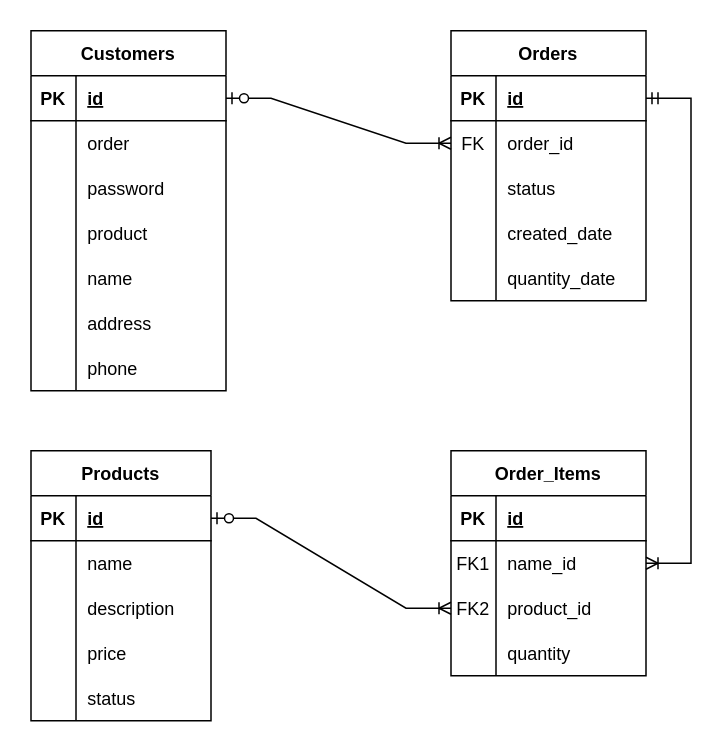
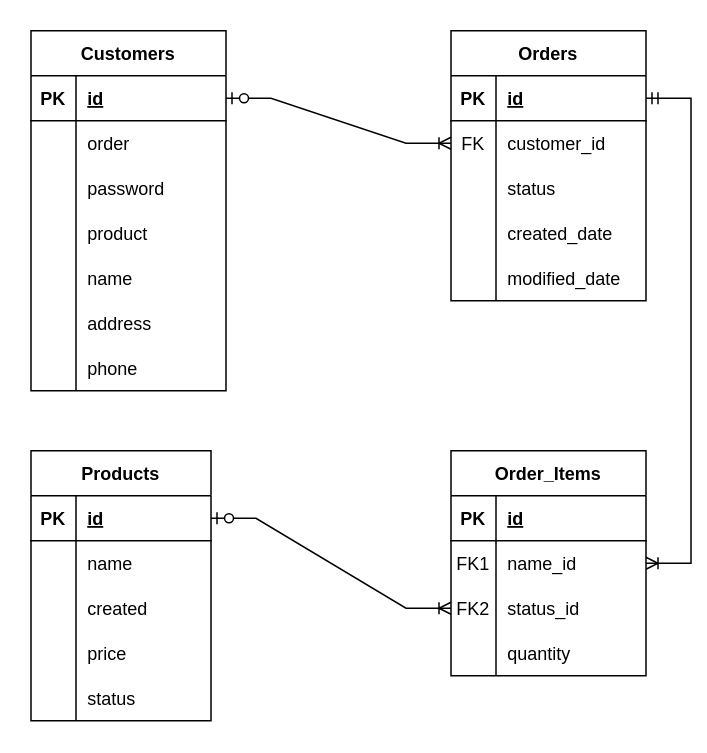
  <mxCell id="0" />
  <mxCell id="1" parent="0" />
  <mxCell id="2" value="Customers" style="shape=table;startSize=30;container=1;collapsible=1;childLayout=tableLayout;fixedRows=1;rowLines=0;fontStyle=1;align=center;resizeLast=1;" parent="1" vertex="1"><mxGeometry x="20" y="20" width="130" height="240" as="geometry" /></mxCell>
  <mxCell id="3" value="" style="shape=tableRow;horizontal=0;startSize=0;swimlaneHead=0;swimlaneBody=0;fillColor=none;collapsible=0;dropTarget=0;points=[[0,0.5],[1,0.5]];portConstraint=eastwest;top=0;left=0;right=0;bottom=1;" parent="2" vertex="1"><mxGeometry y="30" width="130" height="30" as="geometry" /></mxCell>
  <mxCell id="4" value="PK" style="shape=partialRectangle;connectable=0;fillColor=none;top=0;left=0;bottom=0;right=0;fontStyle=1;overflow=hidden;" parent="3" vertex="1"><mxGeometry width="30" height="30" as="geometry"><mxRectangle width="30" height="30" as="alternateBounds" /></mxGeometry></mxCell>
  <mxCell id="5" value="id" style="shape=partialRectangle;connectable=0;fillColor=none;top=0;left=0;bottom=0;right=0;align=left;spacingLeft=6;fontStyle=5;overflow=hidden;" parent="3" vertex="1"><mxGeometry x="30" width="100" height="30" as="geometry"><mxRectangle width="100" height="30" as="alternateBounds" /></mxGeometry></mxCell>
  <mxCell id="6" value="" style="shape=tableRow;horizontal=0;startSize=0;swimlaneHead=0;swimlaneBody=0;fillColor=none;collapsible=0;dropTarget=0;points=[[0,0.5],[1,0.5]];portConstraint=eastwest;top=0;left=0;right=0;bottom=0;" parent="2" vertex="1"><mxGeometry y="60" width="130" height="30" as="geometry" /></mxCell>
  <mxCell id="7" value="" style="shape=partialRectangle;connectable=0;fillColor=none;top=0;left=0;bottom=0;right=0;editable=1;overflow=hidden;" parent="6" vertex="1"><mxGeometry width="30" height="30" as="geometry"><mxRectangle width="30" height="30" as="alternateBounds" /></mxGeometry></mxCell>
  <mxCell id="8" value="order" style="shape=partialRectangle;connectable=0;fillColor=none;top=0;left=0;bottom=0;right=0;align=left;spacingLeft=6;overflow=hidden;" parent="6" vertex="1"><mxGeometry x="30" width="100" height="30" as="geometry"><mxRectangle width="100" height="30" as="alternateBounds" /></mxGeometry></mxCell>
  <mxCell id="9" value="" style="shape=tableRow;horizontal=0;startSize=0;swimlaneHead=0;swimlaneBody=0;fillColor=none;collapsible=0;dropTarget=0;points=[[0,0.5],[1,0.5]];portConstraint=eastwest;top=0;left=0;right=0;bottom=0;" parent="2" vertex="1"><mxGeometry y="90" width="130" height="30" as="geometry" /></mxCell>
  <mxCell id="10" value="" style="shape=partialRectangle;connectable=0;fillColor=none;top=0;left=0;bottom=0;right=0;editable=1;overflow=hidden;" parent="9" vertex="1"><mxGeometry width="30" height="30" as="geometry"><mxRectangle width="30" height="30" as="alternateBounds" /></mxGeometry></mxCell>
  <mxCell id="11" value="password" style="shape=partialRectangle;connectable=0;fillColor=none;top=0;left=0;bottom=0;right=0;align=left;spacingLeft=6;overflow=hidden;" parent="9" vertex="1"><mxGeometry x="30" width="100" height="30" as="geometry"><mxRectangle width="100" height="30" as="alternateBounds" /></mxGeometry></mxCell>
  <mxCell id="12" value="" style="shape=tableRow;horizontal=0;startSize=0;swimlaneHead=0;swimlaneBody=0;fillColor=none;collapsible=0;dropTarget=0;points=[[0,0.5],[1,0.5]];portConstraint=eastwest;top=0;left=0;right=0;bottom=0;" parent="2" vertex="1"><mxGeometry y="120" width="130" height="30" as="geometry" /></mxCell>
  <mxCell id="13" value="" style="shape=partialRectangle;connectable=0;fillColor=none;top=0;left=0;bottom=0;right=0;editable=1;overflow=hidden;" parent="12" vertex="1"><mxGeometry width="30" height="30" as="geometry"><mxRectangle width="30" height="30" as="alternateBounds" /></mxGeometry></mxCell>
  <mxCell id="14" value="product" style="shape=partialRectangle;connectable=0;fillColor=none;top=0;left=0;bottom=0;right=0;align=left;spacingLeft=6;overflow=hidden;" parent="12" vertex="1"><mxGeometry x="30" width="100" height="30" as="geometry"><mxRectangle width="100" height="30" as="alternateBounds" /></mxGeometry></mxCell>
  <mxCell id="15" value="" style="shape=tableRow;horizontal=0;startSize=0;swimlaneHead=0;swimlaneBody=0;fillColor=none;collapsible=0;dropTarget=0;points=[[0,0.5],[1,0.5]];portConstraint=eastwest;top=0;left=0;right=0;bottom=0;" parent="2" vertex="1"><mxGeometry y="150" width="130" height="30" as="geometry" /></mxCell>
  <mxCell id="16" value="" style="shape=partialRectangle;connectable=0;fillColor=none;top=0;left=0;bottom=0;right=0;editable=1;overflow=hidden;" parent="15" vertex="1"><mxGeometry width="30" height="30" as="geometry"><mxRectangle width="30" height="30" as="alternateBounds" /></mxGeometry></mxCell>
  <mxCell id="17" value="name" style="shape=partialRectangle;connectable=0;fillColor=none;top=0;left=0;bottom=0;right=0;align=left;spacingLeft=6;overflow=hidden;" parent="15" vertex="1"><mxGeometry x="30" width="100" height="30" as="geometry"><mxRectangle width="100" height="30" as="alternateBounds" /></mxGeometry></mxCell>
  <mxCell id="18" style="shape=tableRow;horizontal=0;startSize=0;swimlaneHead=0;swimlaneBody=0;fillColor=none;collapsible=0;dropTarget=0;points=[[0,0.5],[1,0.5]];portConstraint=eastwest;top=0;left=0;right=0;bottom=0;" parent="2" vertex="1"><mxGeometry y="180" width="130" height="30" as="geometry" /></mxCell>
  <mxCell id="19" style="shape=partialRectangle;connectable=0;fillColor=none;top=0;left=0;bottom=0;right=0;editable=1;overflow=hidden;" parent="18" vertex="1"><mxGeometry width="30" height="30" as="geometry"><mxRectangle width="30" height="30" as="alternateBounds" /></mxGeometry></mxCell>
  <mxCell id="20" value="address" style="shape=partialRectangle;connectable=0;fillColor=none;top=0;left=0;bottom=0;right=0;align=left;spacingLeft=6;overflow=hidden;" parent="18" vertex="1"><mxGeometry x="30" width="100" height="30" as="geometry"><mxRectangle width="100" height="30" as="alternateBounds" /></mxGeometry></mxCell>
  <mxCell id="21" style="shape=tableRow;horizontal=0;startSize=0;swimlaneHead=0;swimlaneBody=0;fillColor=none;collapsible=0;dropTarget=0;points=[[0,0.5],[1,0.5]];portConstraint=eastwest;top=0;left=0;right=0;bottom=0;" parent="2" vertex="1"><mxGeometry y="210" width="130" height="30" as="geometry" /></mxCell>
  <mxCell id="22" style="shape=partialRectangle;connectable=0;fillColor=none;top=0;left=0;bottom=0;right=0;editable=1;overflow=hidden;" parent="21" vertex="1"><mxGeometry width="30" height="30" as="geometry"><mxRectangle width="30" height="30" as="alternateBounds" /></mxGeometry></mxCell>
  <mxCell id="23" value="phone" style="shape=partialRectangle;connectable=0;fillColor=none;top=0;left=0;bottom=0;right=0;align=left;spacingLeft=6;overflow=hidden;" parent="21" vertex="1"><mxGeometry x="30" width="100" height="30" as="geometry"><mxRectangle width="100" height="30" as="alternateBounds" /></mxGeometry></mxCell>
  <mxCell id="24" value="Products" style="shape=table;startSize=30;container=1;collapsible=1;childLayout=tableLayout;fixedRows=1;rowLines=0;fontStyle=1;align=center;resizeLast=1;" parent="1" vertex="1"><mxGeometry x="20" y="300" width="120" height="180" as="geometry" /></mxCell>
  <mxCell id="25" value="" style="shape=tableRow;horizontal=0;startSize=0;swimlaneHead=0;swimlaneBody=0;fillColor=none;collapsible=0;dropTarget=0;points=[[0,0.5],[1,0.5]];portConstraint=eastwest;top=0;left=0;right=0;bottom=1;" parent="24" vertex="1"><mxGeometry y="30" width="120" height="30" as="geometry" /></mxCell>
  <mxCell id="26" value="PK" style="shape=partialRectangle;connectable=0;fillColor=none;top=0;left=0;bottom=0;right=0;fontStyle=1;overflow=hidden;" parent="25" vertex="1"><mxGeometry width="30" height="30" as="geometry"><mxRectangle width="30" height="30" as="alternateBounds" /></mxGeometry></mxCell>
  <mxCell id="27" value="id" style="shape=partialRectangle;connectable=0;fillColor=none;top=0;left=0;bottom=0;right=0;align=left;spacingLeft=6;fontStyle=5;overflow=hidden;" parent="25" vertex="1"><mxGeometry x="30" width="90" height="30" as="geometry"><mxRectangle width="90" height="30" as="alternateBounds" /></mxGeometry></mxCell>
  <mxCell id="28" value="" style="shape=tableRow;horizontal=0;startSize=0;swimlaneHead=0;swimlaneBody=0;fillColor=none;collapsible=0;dropTarget=0;points=[[0,0.5],[1,0.5]];portConstraint=eastwest;top=0;left=0;right=0;bottom=0;" parent="24" vertex="1"><mxGeometry y="60" width="120" height="30" as="geometry" /></mxCell>
  <mxCell id="29" value="" style="shape=partialRectangle;connectable=0;fillColor=none;top=0;left=0;bottom=0;right=0;editable=1;overflow=hidden;" parent="28" vertex="1"><mxGeometry width="30" height="30" as="geometry"><mxRectangle width="30" height="30" as="alternateBounds" /></mxGeometry></mxCell>
  <mxCell id="30" value="name" style="shape=partialRectangle;connectable=0;fillColor=none;top=0;left=0;bottom=0;right=0;align=left;spacingLeft=6;overflow=hidden;" parent="28" vertex="1"><mxGeometry x="30" width="90" height="30" as="geometry"><mxRectangle width="90" height="30" as="alternateBounds" /></mxGeometry></mxCell>
  <mxCell id="31" value="" style="shape=tableRow;horizontal=0;startSize=0;swimlaneHead=0;swimlaneBody=0;fillColor=none;collapsible=0;dropTarget=0;points=[[0,0.5],[1,0.5]];portConstraint=eastwest;top=0;left=0;right=0;bottom=0;" parent="24" vertex="1"><mxGeometry y="90" width="120" height="30" as="geometry" /></mxCell>
  <mxCell id="32" value="" style="shape=partialRectangle;connectable=0;fillColor=none;top=0;left=0;bottom=0;right=0;editable=1;overflow=hidden;" parent="31" vertex="1"><mxGeometry width="30" height="30" as="geometry"><mxRectangle width="30" height="30" as="alternateBounds" /></mxGeometry></mxCell>
- <mxCell id="33" value="description" style="shape=partialRectangle;connectable=0;fillColor=none;top=0;left=0;bottom=0;right=0;align=left;spacingLeft=6;overflow=hidden;" parent="31" vertex="1"><mxGeometry x="30" width="90" height="30" as="geometry"><mxRectangle width="90" height="30" as="alternateBounds" /></mxGeometry></mxCell>
+ <mxCell id="33" value="created" style="shape=partialRectangle;connectable=0;fillColor=none;top=0;left=0;bottom=0;right=0;align=left;spacingLeft=6;overflow=hidden;" parent="31" vertex="1"><mxGeometry x="30" width="90" height="30" as="geometry"><mxRectangle width="90" height="30" as="alternateBounds" /></mxGeometry></mxCell>
  <mxCell id="34" value="" style="shape=tableRow;horizontal=0;startSize=0;swimlaneHead=0;swimlaneBody=0;fillColor=none;collapsible=0;dropTarget=0;points=[[0,0.5],[1,0.5]];portConstraint=eastwest;top=0;left=0;right=0;bottom=0;" parent="24" vertex="1"><mxGeometry y="120" width="120" height="30" as="geometry" /></mxCell>
  <mxCell id="35" value="" style="shape=partialRectangle;connectable=0;fillColor=none;top=0;left=0;bottom=0;right=0;editable=1;overflow=hidden;" parent="34" vertex="1"><mxGeometry width="30" height="30" as="geometry"><mxRectangle width="30" height="30" as="alternateBounds" /></mxGeometry></mxCell>
  <mxCell id="36" value="price" style="shape=partialRectangle;connectable=0;fillColor=none;top=0;left=0;bottom=0;right=0;align=left;spacingLeft=6;overflow=hidden;" parent="34" vertex="1"><mxGeometry x="30" width="90" height="30" as="geometry"><mxRectangle width="90" height="30" as="alternateBounds" /></mxGeometry></mxCell>
  <mxCell id="37" style="shape=tableRow;horizontal=0;startSize=0;swimlaneHead=0;swimlaneBody=0;fillColor=none;collapsible=0;dropTarget=0;points=[[0,0.5],[1,0.5]];portConstraint=eastwest;top=0;left=0;right=0;bottom=0;" parent="24" vertex="1"><mxGeometry y="150" width="120" height="30" as="geometry" /></mxCell>
  <mxCell id="38" style="shape=partialRectangle;connectable=0;fillColor=none;top=0;left=0;bottom=0;right=0;editable=1;overflow=hidden;" parent="37" vertex="1"><mxGeometry width="30" height="30" as="geometry"><mxRectangle width="30" height="30" as="alternateBounds" /></mxGeometry></mxCell>
  <mxCell id="39" value="status" style="shape=partialRectangle;connectable=0;fillColor=none;top=0;left=0;bottom=0;right=0;align=left;spacingLeft=6;overflow=hidden;" parent="37" vertex="1"><mxGeometry x="30" width="90" height="30" as="geometry"><mxRectangle width="90" height="30" as="alternateBounds" /></mxGeometry></mxCell>
  <mxCell id="40" value="Orders" style="shape=table;startSize=30;container=1;collapsible=1;childLayout=tableLayout;fixedRows=1;rowLines=0;fontStyle=1;align=center;resizeLast=1;" parent="1" vertex="1"><mxGeometry x="300" y="20" width="130" height="180" as="geometry" /></mxCell>
  <mxCell id="41" value="" style="shape=tableRow;horizontal=0;startSize=0;swimlaneHead=0;swimlaneBody=0;fillColor=none;collapsible=0;dropTarget=0;points=[[0,0.5],[1,0.5]];portConstraint=eastwest;top=0;left=0;right=0;bottom=1;" parent="40" vertex="1"><mxGeometry y="30" width="130" height="30" as="geometry" /></mxCell>
  <mxCell id="42" value="PK" style="shape=partialRectangle;connectable=0;fillColor=none;top=0;left=0;bottom=0;right=0;fontStyle=1;overflow=hidden;" parent="41" vertex="1"><mxGeometry width="30" height="30" as="geometry"><mxRectangle width="30" height="30" as="alternateBounds" /></mxGeometry></mxCell>
  <mxCell id="43" value="id" style="shape=partialRectangle;connectable=0;fillColor=none;top=0;left=0;bottom=0;right=0;align=left;spacingLeft=6;fontStyle=5;overflow=hidden;" parent="41" vertex="1"><mxGeometry x="30" width="100" height="30" as="geometry"><mxRectangle width="100" height="30" as="alternateBounds" /></mxGeometry></mxCell>
  <mxCell id="44" value="" style="shape=tableRow;horizontal=0;startSize=0;swimlaneHead=0;swimlaneBody=0;fillColor=none;collapsible=0;dropTarget=0;points=[[0,0.5],[1,0.5]];portConstraint=eastwest;top=0;left=0;right=0;bottom=0;" parent="40" vertex="1"><mxGeometry y="60" width="130" height="30" as="geometry" /></mxCell>
  <mxCell id="45" value="FK" style="shape=partialRectangle;connectable=0;fillColor=none;top=0;left=0;bottom=0;right=0;editable=1;overflow=hidden;" parent="44" vertex="1"><mxGeometry width="30" height="30" as="geometry"><mxRectangle width="30" height="30" as="alternateBounds" /></mxGeometry></mxCell>
- <mxCell id="46" value="order_id" style="shape=partialRectangle;connectable=0;fillColor=none;top=0;left=0;bottom=0;right=0;align=left;spacingLeft=6;overflow=hidden;" parent="44" vertex="1"><mxGeometry x="30" width="100" height="30" as="geometry"><mxRectangle width="100" height="30" as="alternateBounds" /></mxGeometry></mxCell>
+ <mxCell id="46" value="customer_id" style="shape=partialRectangle;connectable=0;fillColor=none;top=0;left=0;bottom=0;right=0;align=left;spacingLeft=6;overflow=hidden;" parent="44" vertex="1"><mxGeometry x="30" width="100" height="30" as="geometry"><mxRectangle width="100" height="30" as="alternateBounds" /></mxGeometry></mxCell>
  <mxCell id="47" style="shape=tableRow;horizontal=0;startSize=0;swimlaneHead=0;swimlaneBody=0;fillColor=none;collapsible=0;dropTarget=0;points=[[0,0.5],[1,0.5]];portConstraint=eastwest;top=0;left=0;right=0;bottom=0;" parent="40" vertex="1"><mxGeometry y="90" width="130" height="30" as="geometry" /></mxCell>
  <mxCell id="48" style="shape=partialRectangle;connectable=0;fillColor=none;top=0;left=0;bottom=0;right=0;editable=1;overflow=hidden;" parent="47" vertex="1"><mxGeometry width="30" height="30" as="geometry"><mxRectangle width="30" height="30" as="alternateBounds" /></mxGeometry></mxCell>
  <mxCell id="49" value="status" style="shape=partialRectangle;connectable=0;fillColor=none;top=0;left=0;bottom=0;right=0;align=left;spacingLeft=6;overflow=hidden;" parent="47" vertex="1"><mxGeometry x="30" width="100" height="30" as="geometry"><mxRectangle width="100" height="30" as="alternateBounds" /></mxGeometry></mxCell>
  <mxCell id="50" value="" style="shape=tableRow;horizontal=0;startSize=0;swimlaneHead=0;swimlaneBody=0;fillColor=none;collapsible=0;dropTarget=0;points=[[0,0.5],[1,0.5]];portConstraint=eastwest;top=0;left=0;right=0;bottom=0;" parent="40" vertex="1"><mxGeometry y="120" width="130" height="30" as="geometry" /></mxCell>
  <mxCell id="51" value="" style="shape=partialRectangle;connectable=0;fillColor=none;top=0;left=0;bottom=0;right=0;editable=1;overflow=hidden;" parent="50" vertex="1"><mxGeometry width="30" height="30" as="geometry"><mxRectangle width="30" height="30" as="alternateBounds" /></mxGeometry></mxCell>
  <mxCell id="52" value="created_date" style="shape=partialRectangle;connectable=0;fillColor=none;top=0;left=0;bottom=0;right=0;align=left;spacingLeft=6;overflow=hidden;" parent="50" vertex="1"><mxGeometry x="30" width="100" height="30" as="geometry"><mxRectangle width="100" height="30" as="alternateBounds" /></mxGeometry></mxCell>
  <mxCell id="53" value="" style="shape=tableRow;horizontal=0;startSize=0;swimlaneHead=0;swimlaneBody=0;fillColor=none;collapsible=0;dropTarget=0;points=[[0,0.5],[1,0.5]];portConstraint=eastwest;top=0;left=0;right=0;bottom=0;" parent="40" vertex="1"><mxGeometry y="150" width="130" height="30" as="geometry" /></mxCell>
  <mxCell id="54" value="" style="shape=partialRectangle;connectable=0;fillColor=none;top=0;left=0;bottom=0;right=0;editable=1;overflow=hidden;" parent="53" vertex="1"><mxGeometry width="30" height="30" as="geometry"><mxRectangle width="30" height="30" as="alternateBounds" /></mxGeometry></mxCell>
- <mxCell id="55" value="quantity_date" style="shape=partialRectangle;connectable=0;fillColor=none;top=0;left=0;bottom=0;right=0;align=left;spacingLeft=6;overflow=hidden;" parent="53" vertex="1"><mxGeometry x="30" width="100" height="30" as="geometry"><mxRectangle width="100" height="30" as="alternateBounds" /></mxGeometry></mxCell>
+ <mxCell id="55" value="modified_date" style="shape=partialRectangle;connectable=0;fillColor=none;top=0;left=0;bottom=0;right=0;align=left;spacingLeft=6;overflow=hidden;" parent="53" vertex="1"><mxGeometry x="30" width="100" height="30" as="geometry"><mxRectangle width="100" height="30" as="alternateBounds" /></mxGeometry></mxCell>
  <mxCell id="56" value="Order_Items" style="shape=table;startSize=30;container=1;collapsible=1;childLayout=tableLayout;fixedRows=1;rowLines=0;fontStyle=1;align=center;resizeLast=1;" parent="1" vertex="1"><mxGeometry x="300" y="300" width="130" height="150" as="geometry" /></mxCell>
  <mxCell id="57" value="" style="shape=tableRow;horizontal=0;startSize=0;swimlaneHead=0;swimlaneBody=0;fillColor=none;collapsible=0;dropTarget=0;points=[[0,0.5],[1,0.5]];portConstraint=eastwest;top=0;left=0;right=0;bottom=1;" parent="56" vertex="1"><mxGeometry y="30" width="130" height="30" as="geometry" /></mxCell>
  <mxCell id="58" value="PK" style="shape=partialRectangle;connectable=0;fillColor=none;top=0;left=0;bottom=0;right=0;fontStyle=1;overflow=hidden;" parent="57" vertex="1"><mxGeometry width="30" height="30" as="geometry"><mxRectangle width="30" height="30" as="alternateBounds" /></mxGeometry></mxCell>
  <mxCell id="59" value="id" style="shape=partialRectangle;connectable=0;fillColor=none;top=0;left=0;bottom=0;right=0;align=left;spacingLeft=6;fontStyle=5;overflow=hidden;" parent="57" vertex="1"><mxGeometry x="30" width="100" height="30" as="geometry"><mxRectangle width="100" height="30" as="alternateBounds" /></mxGeometry></mxCell>
  <mxCell id="60" value="" style="shape=tableRow;horizontal=0;startSize=0;swimlaneHead=0;swimlaneBody=0;fillColor=none;collapsible=0;dropTarget=0;points=[[0,0.5],[1,0.5]];portConstraint=eastwest;top=0;left=0;right=0;bottom=0;" parent="56" vertex="1"><mxGeometry y="60" width="130" height="30" as="geometry" /></mxCell>
  <mxCell id="61" value="FK1" style="shape=partialRectangle;connectable=0;fillColor=none;top=0;left=0;bottom=0;right=0;editable=1;overflow=hidden;" parent="60" vertex="1"><mxGeometry width="30" height="30" as="geometry"><mxRectangle width="30" height="30" as="alternateBounds" /></mxGeometry></mxCell>
  <mxCell id="62" value="name_id" style="shape=partialRectangle;connectable=0;fillColor=none;top=0;left=0;bottom=0;right=0;align=left;spacingLeft=6;overflow=hidden;" parent="60" vertex="1"><mxGeometry x="30" width="100" height="30" as="geometry"><mxRectangle width="100" height="30" as="alternateBounds" /></mxGeometry></mxCell>
  <mxCell id="63" value="" style="shape=tableRow;horizontal=0;startSize=0;swimlaneHead=0;swimlaneBody=0;fillColor=none;collapsible=0;dropTarget=0;points=[[0,0.5],[1,0.5]];portConstraint=eastwest;top=0;left=0;right=0;bottom=0;" parent="56" vertex="1"><mxGeometry y="90" width="130" height="30" as="geometry" /></mxCell>
  <mxCell id="64" value="FK2" style="shape=partialRectangle;connectable=0;fillColor=none;top=0;left=0;bottom=0;right=0;editable=1;overflow=hidden;" parent="63" vertex="1"><mxGeometry width="30" height="30" as="geometry"><mxRectangle width="30" height="30" as="alternateBounds" /></mxGeometry></mxCell>
- <mxCell id="65" value="product_id" style="shape=partialRectangle;connectable=0;fillColor=none;top=0;left=0;bottom=0;right=0;align=left;spacingLeft=6;overflow=hidden;" parent="63" vertex="1"><mxGeometry x="30" width="100" height="30" as="geometry"><mxRectangle width="100" height="30" as="alternateBounds" /></mxGeometry></mxCell>
+ <mxCell id="65" value="status_id" style="shape=partialRectangle;connectable=0;fillColor=none;top=0;left=0;bottom=0;right=0;align=left;spacingLeft=6;overflow=hidden;" parent="63" vertex="1"><mxGeometry x="30" width="100" height="30" as="geometry"><mxRectangle width="100" height="30" as="alternateBounds" /></mxGeometry></mxCell>
  <mxCell id="66" value="" style="shape=tableRow;horizontal=0;startSize=0;swimlaneHead=0;swimlaneBody=0;fillColor=none;collapsible=0;dropTarget=0;points=[[0,0.5],[1,0.5]];portConstraint=eastwest;top=0;left=0;right=0;bottom=0;" parent="56" vertex="1"><mxGeometry y="120" width="130" height="30" as="geometry" /></mxCell>
  <mxCell id="67" value="" style="shape=partialRectangle;connectable=0;fillColor=none;top=0;left=0;bottom=0;right=0;editable=1;overflow=hidden;" parent="66" vertex="1"><mxGeometry width="30" height="30" as="geometry"><mxRectangle width="30" height="30" as="alternateBounds" /></mxGeometry></mxCell>
  <mxCell id="68" value="quantity" style="shape=partialRectangle;connectable=0;fillColor=none;top=0;left=0;bottom=0;right=0;align=left;spacingLeft=6;overflow=hidden;" parent="66" vertex="1"><mxGeometry x="30" width="100" height="30" as="geometry"><mxRectangle width="100" height="30" as="alternateBounds" /></mxGeometry></mxCell>
  <mxCell id="69" value="" style="edgeStyle=entityRelationEdgeStyle;fontSize=12;html=1;endArrow=ERoneToMany;startArrow=ERzeroToOne;rounded=0;" parent="1" source="3" target="44" edge="1"><mxGeometry width="100" height="100" relative="1" as="geometry"><mxPoint x="200" y="190" as="sourcePoint" /><mxPoint x="290" y="100" as="targetPoint" /></mxGeometry></mxCell>
  <mxCell id="70" value="" style="edgeStyle=entityRelationEdgeStyle;fontSize=12;html=1;endArrow=ERoneToMany;startArrow=ERmandOne;rounded=0;" parent="1" source="41" target="60" edge="1"><mxGeometry width="100" height="100" relative="1" as="geometry"><mxPoint x="631" y="70" as="sourcePoint" /><mxPoint x="603" y="335" as="targetPoint" /></mxGeometry></mxCell>
  <mxCell id="71" value="" style="edgeStyle=entityRelationEdgeStyle;fontSize=12;html=1;endArrow=ERoneToMany;startArrow=ERzeroToOne;rounded=0;" parent="1" source="25" target="63" edge="1"><mxGeometry width="100" height="100" relative="1" as="geometry"><mxPoint x="140" y="350" as="sourcePoint" /><mxPoint x="293" y="410" as="targetPoint" /></mxGeometry></mxCell>
